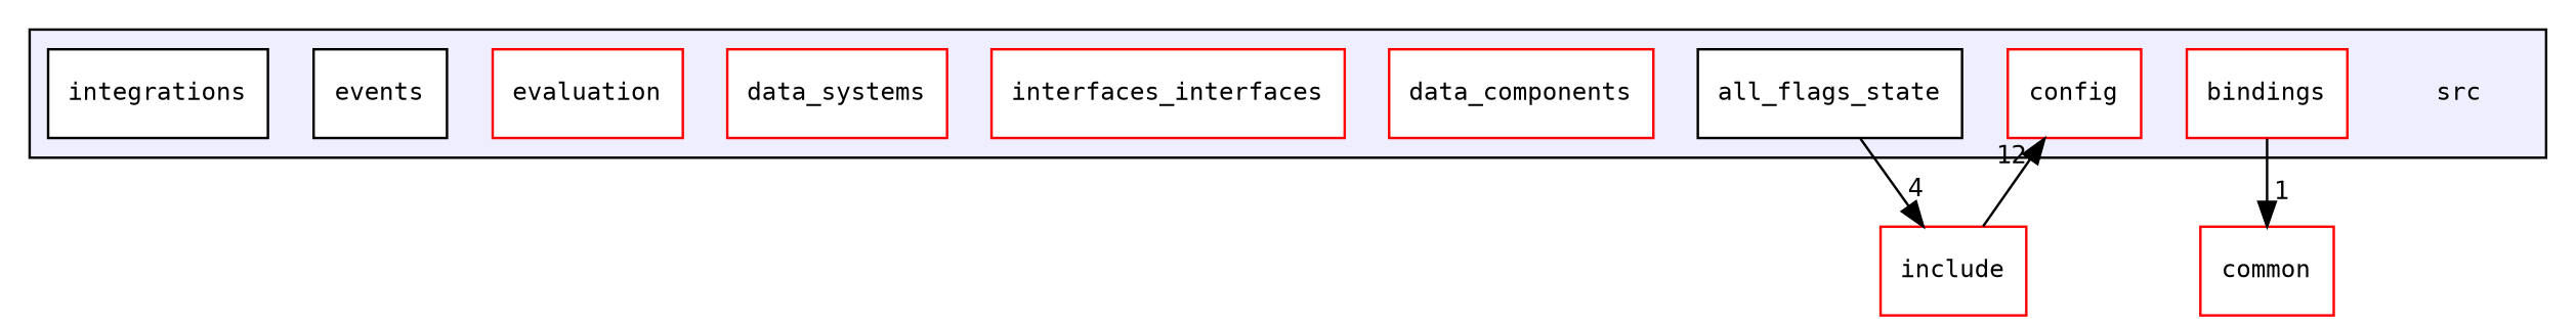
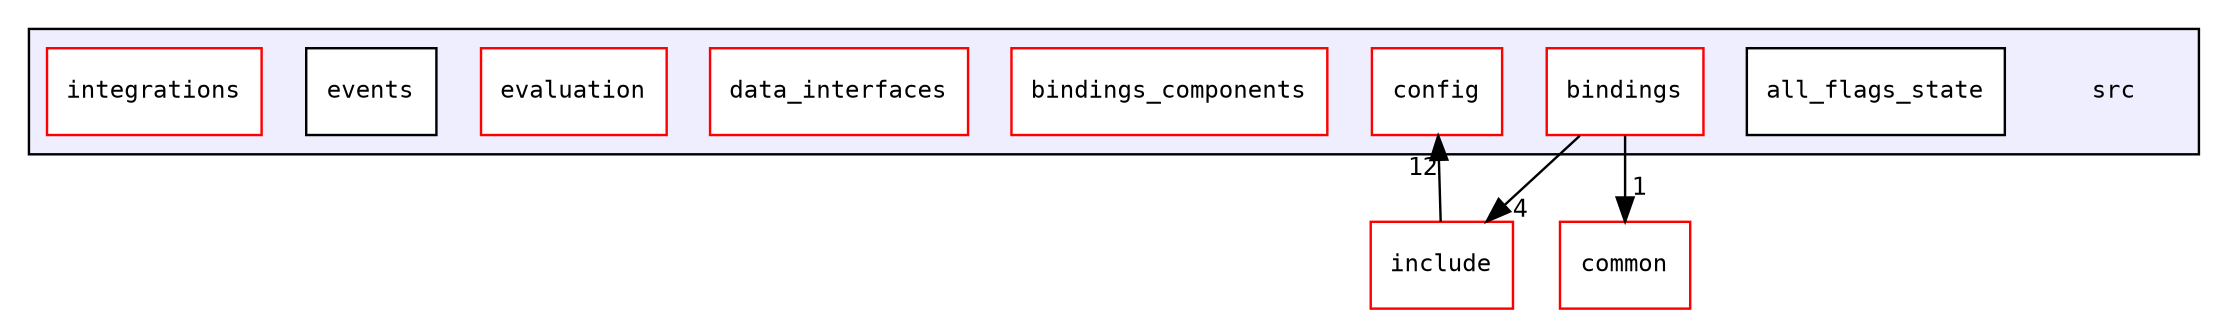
  digraph {
    compound=true
    fontname="DejaVu Sans Mono"
    node [fontname="DejaVu Sans Mono" fontsize=10 shape=box fillcolor=white style=filled color=red]
    edge [fontname="DejaVu Sans Mono" labeldistance=1.5 labelfontname=Helvetica labelfontsize=10]
    n1 [label=src shape=plaintext fillcolor="" style="" color=""]
    n2 [label=all_flags_state color=""]
    n3 [label=bindings]
    n4 [label=config]
-   n5 [label=data_components]
-   n6 [label=interfaces_interfaces]
-   n7 [label=data_systems]
+   n5 [label=bindings_components]
+   n6 [label=data_interfaces]
    n8 [label=evaluation]
    n9 [label=events color=""]
-   n10 [color=black label=integrations]
+   n10 [label=integrations]
    n11 [label=include]
    n12 [label=common]
    subgraph cluster_1 {
      bgcolor="#eeeeff"
      pencolor=black
      n1
      n2
      n3
      n4
      n5
      n6
-     n7
      n8
      n9
      n10
    }
-   n2 -> n11 [headlabel=4]
+   n3 -> n11 [headlabel=4]
    n3 -> n12 [headlabel=1]
    n11 -> n4 [headlabel=12]
  }
